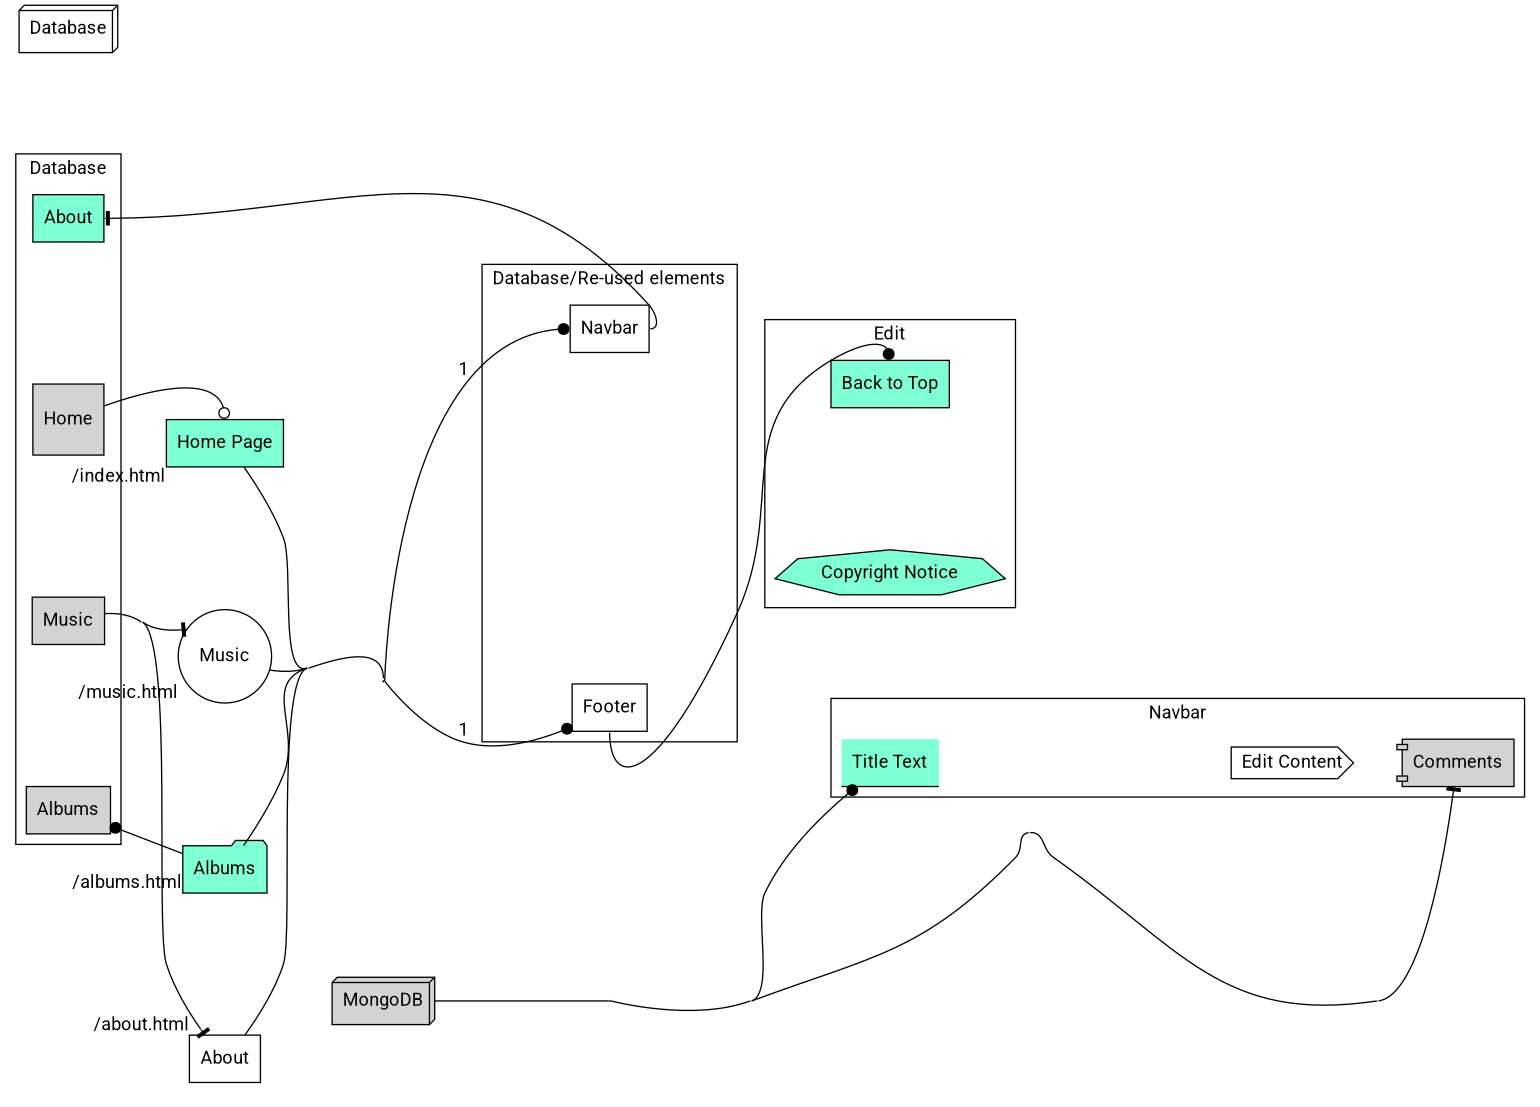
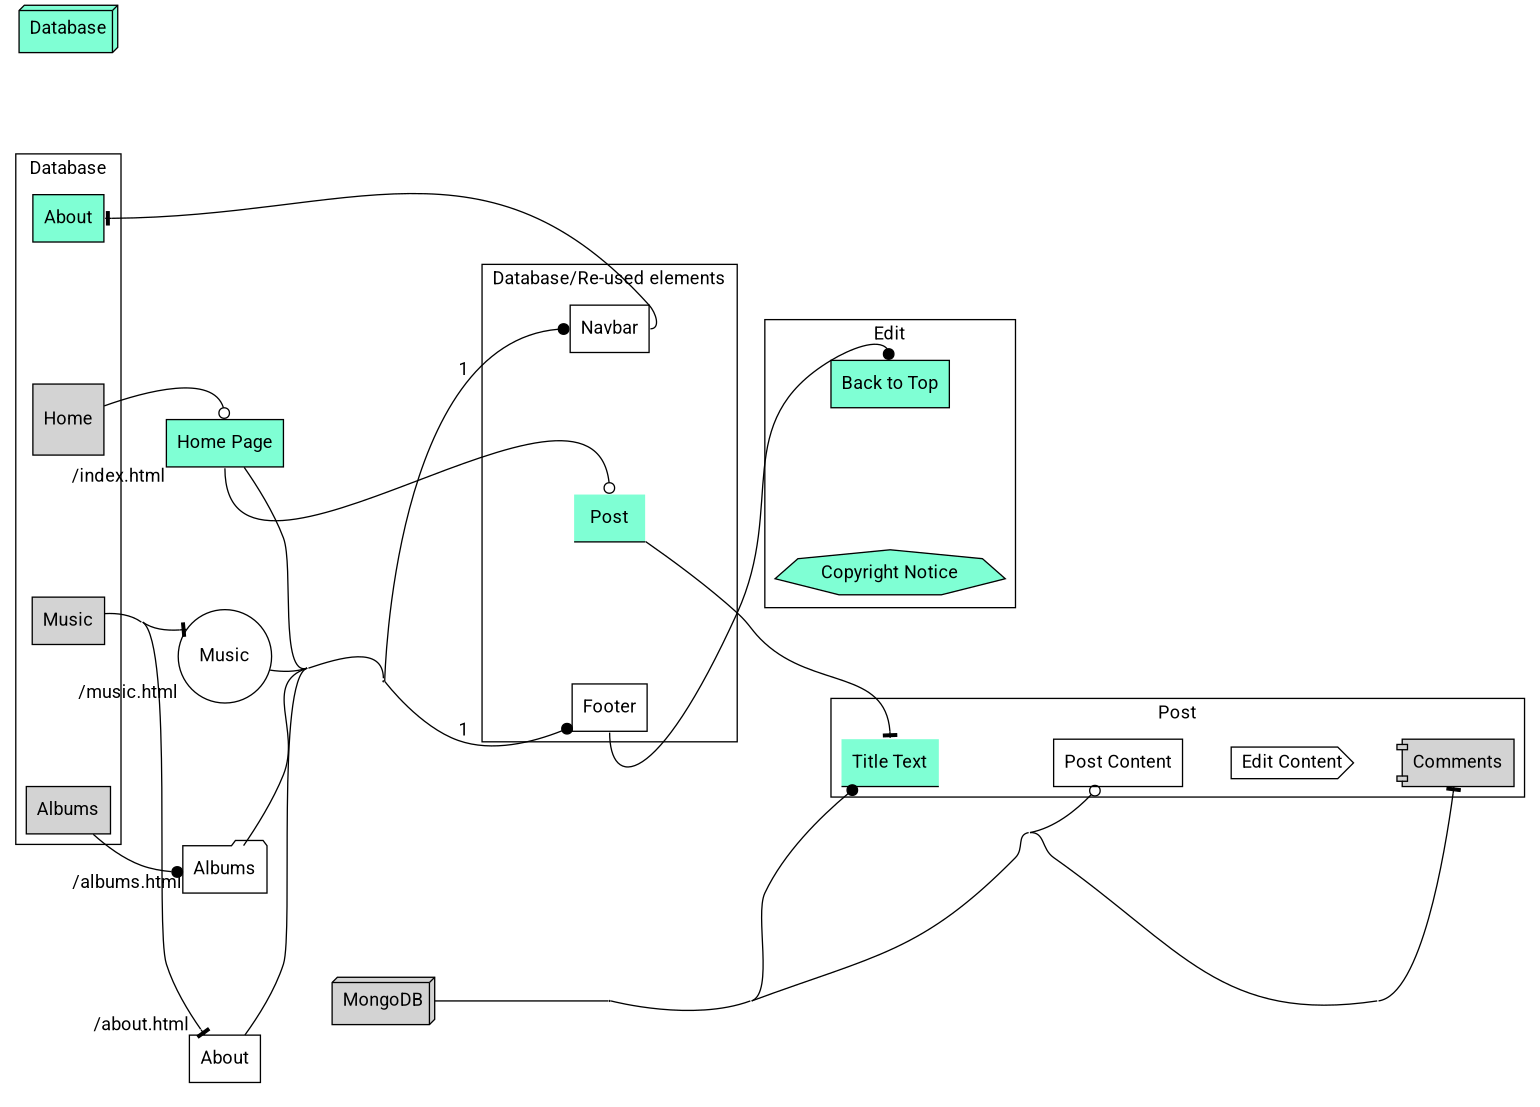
  digraph {
    compound=true
    concentrate=true
    fontname=Roboto
    group=true
    nodesep=1.5
    rankdir=LR
    splines=true
    node [fillcolor=aquamarine fontname=Roboto shape=rectangle style=filled]
    edge [fontname=Roboto]
    n1 [fillcolor=white label=Footer]
+   n2 [label=Post shape=underline]
    n3 [fillcolor=white label=Navbar]
    n4 [label=About]
    n5 [fillcolor=lightgrey label=Albums shape=rect]
    n6 [fillcolor=lightgrey label=Music shape=rect]
    n7 [fillcolor=lightgrey label=Home shape=square]
    n8 [label="Back to Top" shape=rect]
    n9 [label="Copyright Notice" shape=septagon]
    n10 [label="Title Text" shape=underline]
+   n11 [fillcolor=white label="Post Content" shape=box]
    n12 [fillcolor=white label="Edit Content" shape=cds]
    n13 [fillcolor=lightgrey label=Comments shape=component]
-   n14 [label=Albums shape=folder xlabel="/albums.html"]
+   n14 [fillcolor=white label=Albums shape=folder xlabel="/albums.html"]
    n15 [fillcolor=white label=Music shape=circle xlabel="/music.html"]
    n16 [fillcolor=white label=About shape=box xlabel="/about.html"]
    n17 [label="Home Page" shape=box xlabel="/index.html"]
    intermediate_node [fillcolor=lightgrey height=0.01 shape=point width=0.01]
-   n19 [fillcolor=white label=Database shape=box3d]
+   n19 [label=Database shape=box3d]
    n20 [fillcolor=lightgrey label=MongoDB shape=box3d]
    in1 [fillcolor=lightgrey height=0.01 shape=point width=0.01]
    subgraph cluster_1 {
      label="Database/Re-used elements"
      n1
+     n2
      n3
    }
    subgraph cluster_2 {
      label=Database
      n4
      n5
      n6
      n7
    }
    subgraph cluster_3 {
      label=Edit
      n8
      n9
    }
    subgraph cluster_4 {
-     label=Navbar
+     label=Post
      n10
+     n11
      n12
      n13
    }
    n1 -> n8 [arrowhead=dot headport=n tailport=s]
+   n2 -> n10 [arrowhead=tee headport=n]
    n3 -> n4 [arrowhead=tee headport=e tailport=e]
-   n14 -> n5 [arrowhead=dot]
+   n5 -> n14 [arrowhead=dot]
    n6 -> n15 [arrowhead=tee headport=ne]
    n6 -> n16 [arrowhead=tee]
    n7 -> n17 [arrowhead=odot headport=n]
+   n10 -> n11 [arrowhead=none minlen=1.0 style=invisible]
+   n11 -> n12 [arrowhead=none minlen=1.0 style=invisible]
    n12 -> n13 [arrowhead=none minlen=1.0 style=invisible]
    n14 -> n16 [minlen=0.1 style=invis]
    n14 -> intermediate_node [dir=none group=snake headport=n]
    n15 -> n14 [minlen=0.1 style=invis]
    n15 -> intermediate_node [dir=none group=snake headport=n]
    n16 -> intermediate_node [dir=none group=snake headport=n]
+   n17 -> n2 [arrowhead=odot headport=n tailport=s]
    n17 -> n15 [minlen=0.1 style=invis]
    n17 -> intermediate_node [dir=none group=snake headport=n]
    intermediate_node -> n1 [arrowhead=dot label=1]
    intermediate_node -> n3 [arrowhead=dot headport=w label=1]
    n20 -> in1 [arrowhead=none dir=none group=dblinks]
    in1 -> n10 [arrowhead=dot group=dblinks]
+   in1 -> n11 [arrowhead=odot group=dblinks]
    in1 -> n13 [arrowhead=tee group=dblinks]
  }
